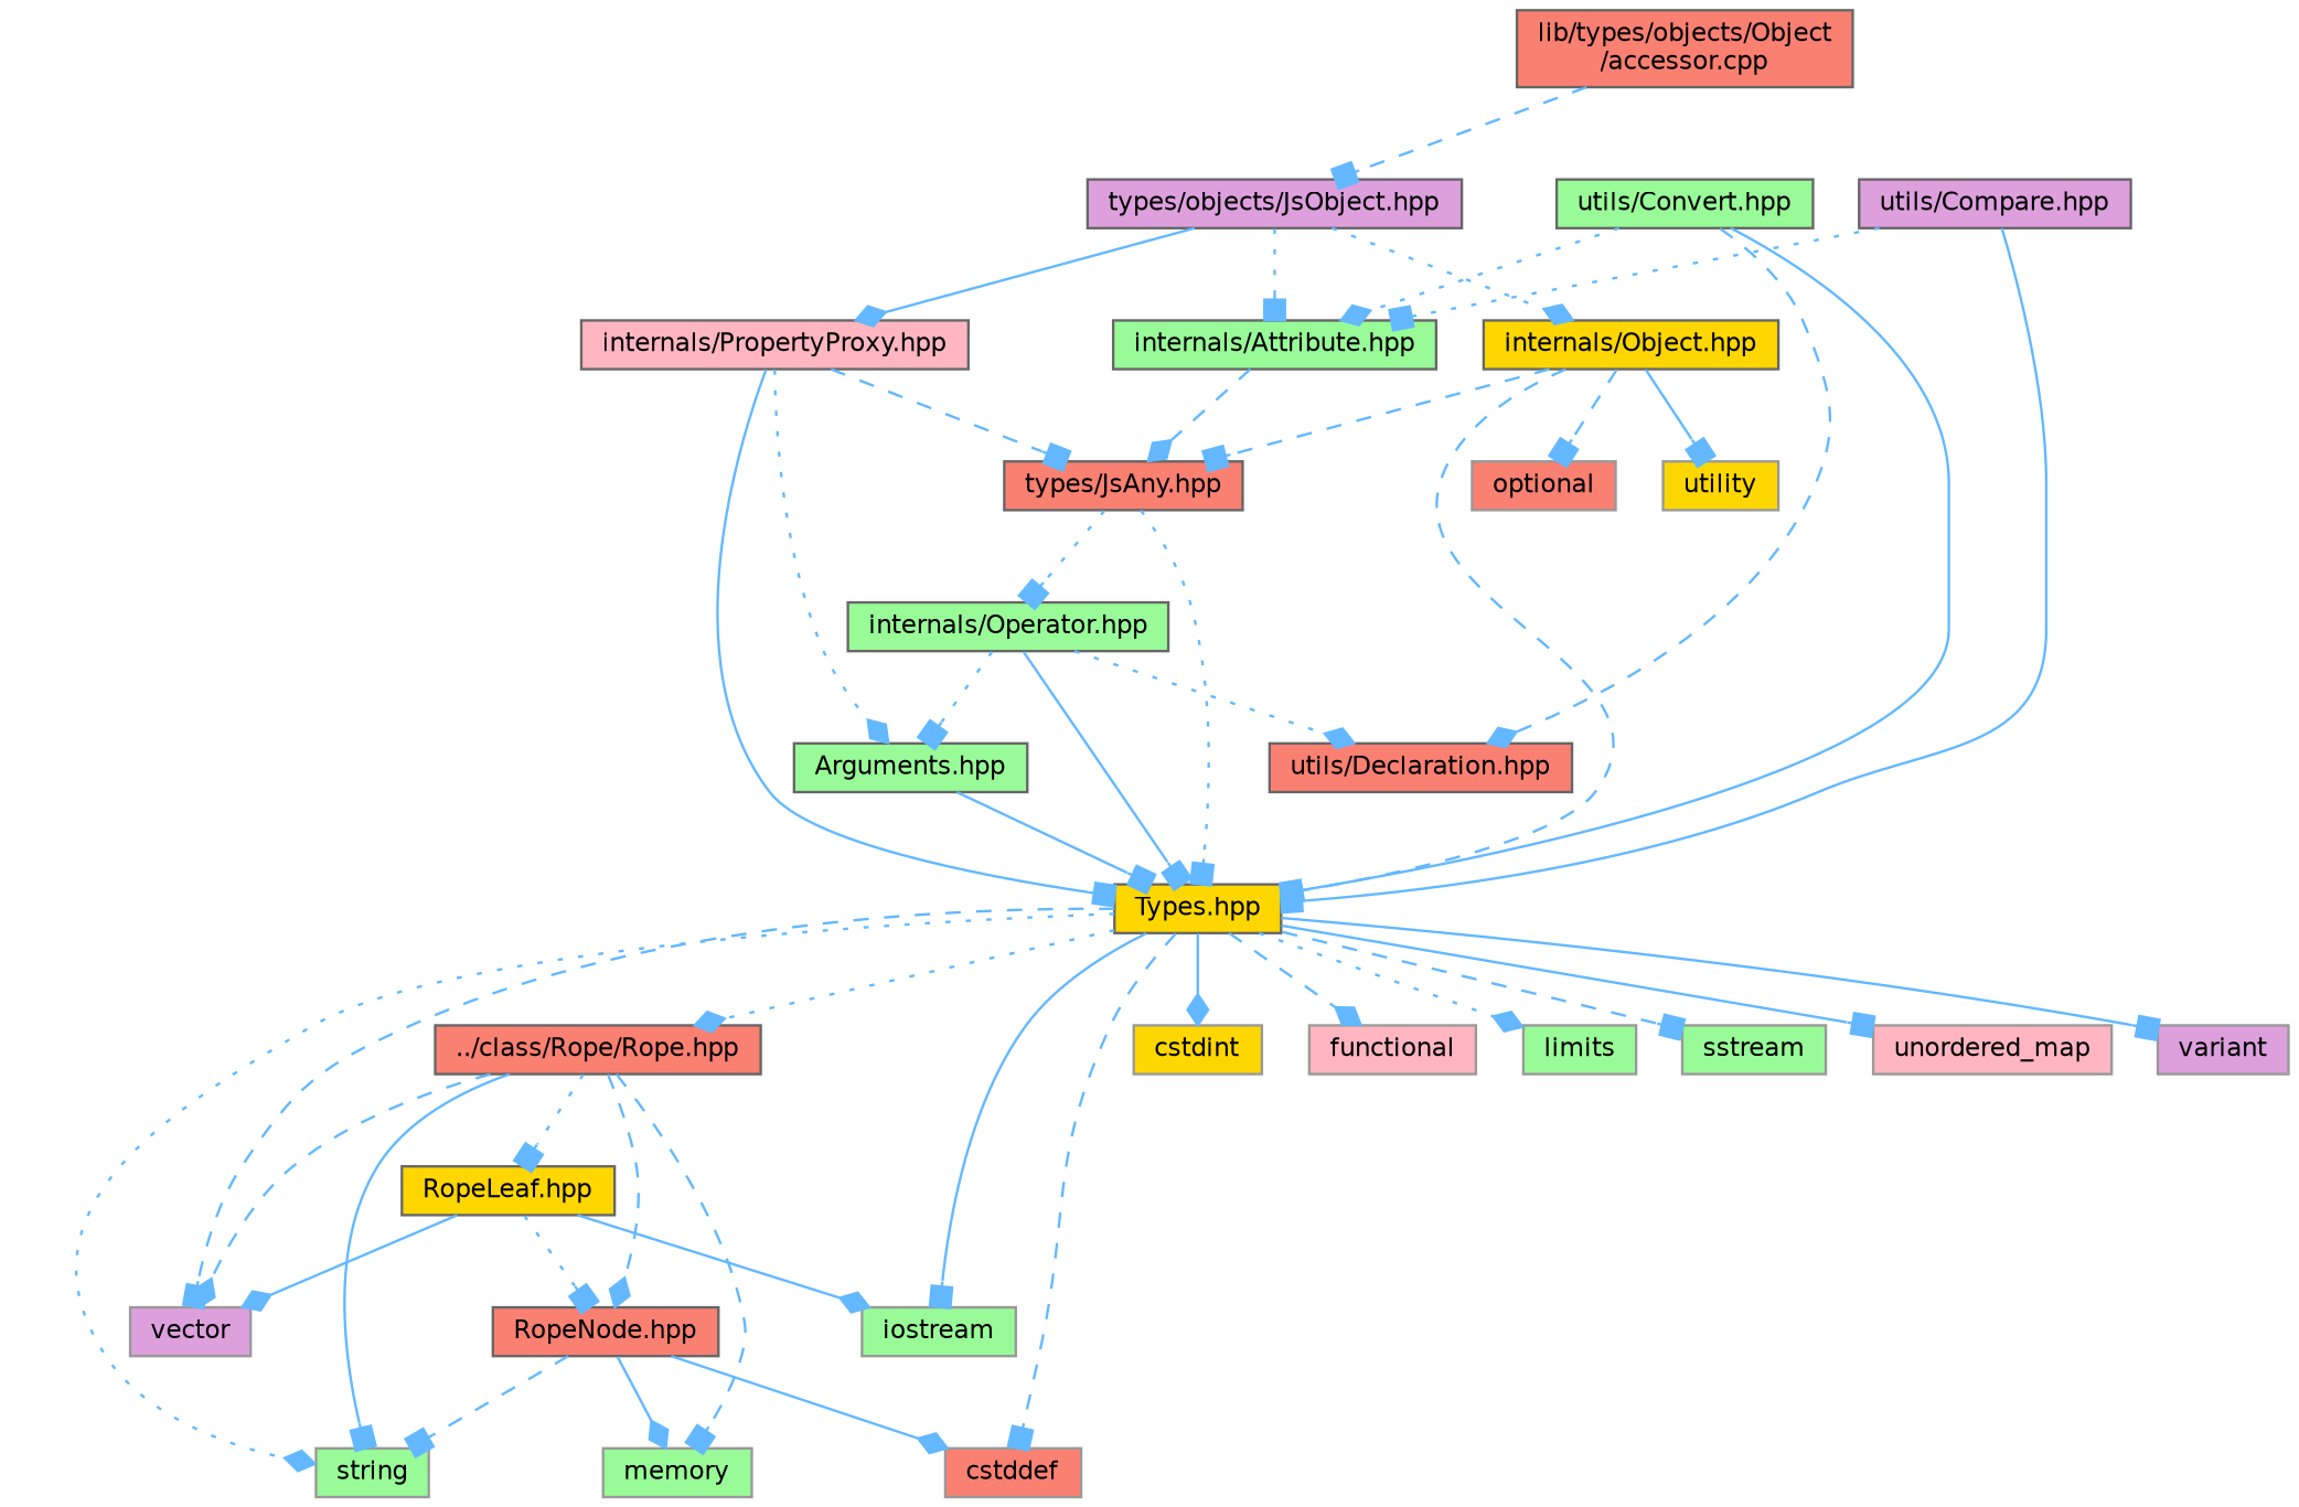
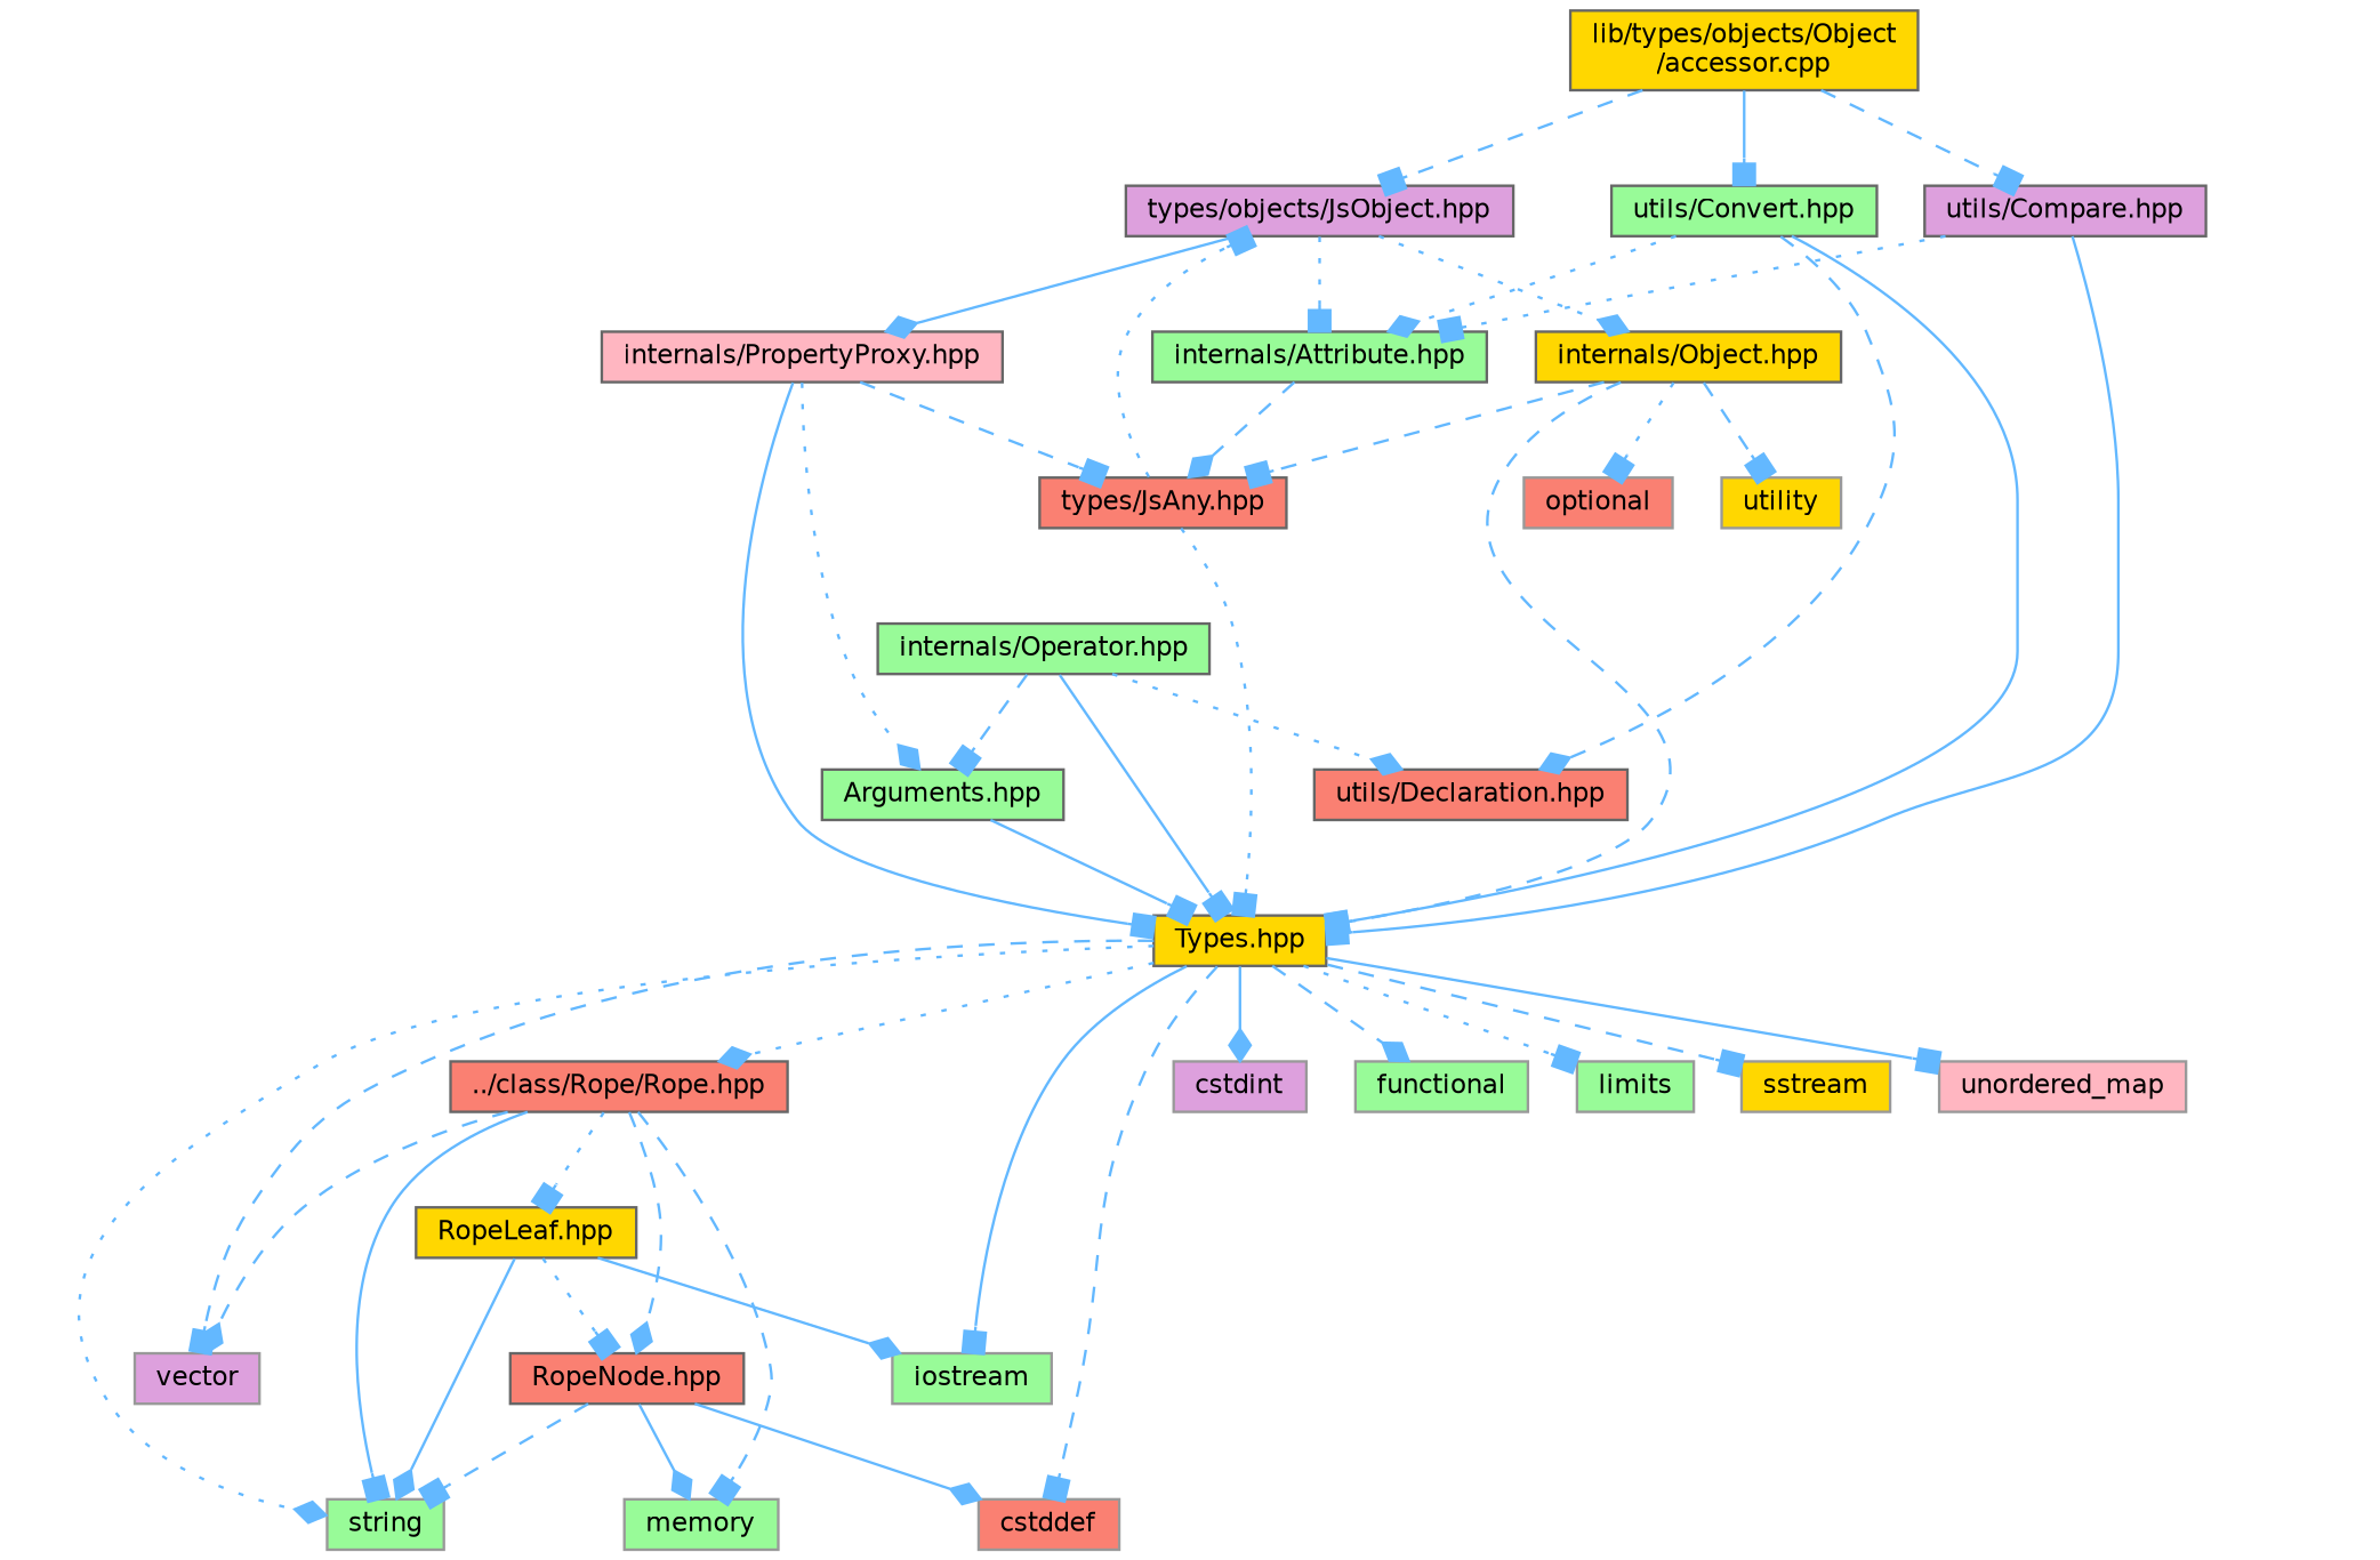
  digraph {
    node [color=grey40 fillcolor=palegreen fontname=Helvetica fontsize=10 shape=box style=filled]
    edge [arrowhead=box color=steelblue1 fontname=Helvetica fontsize=10 labelfontname=Helvetica labelfontsize=10 style=dashed]
-   n1 [color=gray40 fillcolor=salmon fontcolor=black height=0.2 label="lib/types/objects/Object\l/accessor.cpp" width=0.4]
+   n1 [color=gray40 fillcolor=gold fontcolor=black height=0.2 label="lib/types/objects/Object\l/accessor.cpp" width=0.4]
    n2 [fillcolor=plum height=0.2 label="types/objects/JsObject.hpp" width=0.4]
    n3 [height=0.2 label="utils/Convert.hpp" width=0.4]
    n4 [fillcolor=plum height=0.2 label="utils/Compare.hpp" width=0.4]
    n5 [height=0.2 label="internals/Attribute.hpp" width=0.4]
    n6 [fillcolor=gold height=0.2 label="internals/Object.hpp" width=0.4]
    n7 [fillcolor=lightpink height=0.2 label="internals/PropertyProxy.hpp" width=0.4]
    n8 [fillcolor=gold height=0.2 label="Types.hpp" width=0.4]
    n9 [fillcolor=salmon height=0.2 label="utils/Declaration.hpp" width=0.4]
    n10 [fillcolor=salmon height=0.2 label="types/JsAny.hpp" width=0.4]
    n11 [color=grey60 fillcolor=salmon height=0.2 label=optional width=0.4]
    n12 [color=grey60 fillcolor=gold height=0.2 label=utility width=0.4]
    n13 [height=0.2 label="Arguments.hpp" width=0.4]
    n14 [height=0.2 label="internals/Operator.hpp" width=0.4]
    n15 [fillcolor=salmon height=0.2 label="../class/Rope/Rope.hpp" width=0.4]
    n16 [color=grey60 height=0.2 label=string width=0.4]
    n17 [color=grey60 height=0.2 label=iostream width=0.4]
    n18 [color=grey60 fillcolor=plum height=0.2 label=vector width=0.4]
-   n19 [color=grey60 fillcolor=gold height=0.2 label=cstdint width=0.4]
-   n20 [color=grey60 fillcolor=lightpink height=0.2 label=functional width=0.4]
+   n19 [color=grey60 fillcolor=plum height=0.2 label=cstdint width=0.4]
+   n20 [color=grey60 height=0.2 label=functional width=0.4]
    n21 [color=grey60 height=0.2 label=limits width=0.4]
-   n22 [color=grey60 height=0.2 label=sstream width=0.4]
+   n22 [color=grey60 fillcolor=gold height=0.2 label=sstream width=0.4]
    n23 [color=grey60 fillcolor=lightpink height=0.2 label=unordered_map width=0.4]
-   n24 [color=grey60 fillcolor=plum height=0.2 label=variant width=0.4]
    n25 [color=grey60 fillcolor=salmon height=0.2 label=cstddef width=0.4]
    n26 [color=grey60 height=0.2 label=memory width=0.4]
    n27 [fillcolor=gold height=0.2 label="RopeLeaf.hpp" width=0.4]
    n28 [fillcolor=salmon height=0.2 label="RopeNode.hpp" width=0.4]
    n1 -> n2
+   n1 -> n3 [style=solid]
+   n1 -> n4
    n2 -> n5 [style=dotted]
    n2 -> n6 [arrowhead=diamond style=dotted]
    n2 -> n7 [arrowhead=diamond style=solid]
    n3 -> n5 [arrowhead=diamond style=dotted]
    n3 -> n8 [style=solid]
    n3 -> n9 [arrowhead=diamond]
    n4 -> n5 [style=dotted]
    n4 -> n8 [style=solid]
    n5 -> n10 [arrowhead=diamond]
    n6 -> n8
    n6 -> n10
-   n6 -> n11
-   n6 -> n12 [style=solid]
+   n6 -> n11 [style=dotted]
+   n6 -> n12
    n7 -> n8 [style=solid]
    n7 -> n10
    n7 -> n13 [arrowhead=diamond style=dotted]
    n8 -> n15 [arrowhead=diamond style=dotted]
    n8 -> n16 [arrowhead=diamond style=dotted]
    n8 -> n17 [style=solid]
    n8 -> n18
    n8 -> n19 [arrowhead=diamond style=solid]
    n8 -> n20 [arrowhead=diamond]
-   n8 -> n21 [arrowhead=diamond style=dotted]
+   n8 -> n21 [style=dotted]
    n8 -> n22
    n8 -> n23 [style=solid]
-   n8 -> n24 [style=solid]
    n8 -> n25
    n10 -> n8 [style=dotted]
-   n10 -> n14 [style=dotted]
+   n10 -> n2 [style=dotted]
    n13 -> n8 [style=solid]
    n14 -> n8 [style=solid]
    n14 -> n9 [arrowhead=diamond style=dotted]
-   n14 -> n13 [style=dotted]
+   n14 -> n13
    n15 -> n16 [style=solid]
    n15 -> n18 [arrowhead=diamond]
    n15 -> n26
    n15 -> n27 [style=dotted]
    n15 -> n28 [arrowhead=diamond]
-   n27 -> n18 [arrowhead=diamond style=solid]
+   n27 -> n16 [arrowhead=diamond style=solid]
    n27 -> n17 [arrowhead=diamond style=solid]
    n27 -> n28 [style=dotted]
    n28 -> n16
    n28 -> n25 [arrowhead=diamond style=solid]
    n28 -> n26 [arrowhead=diamond style=solid]
  }
